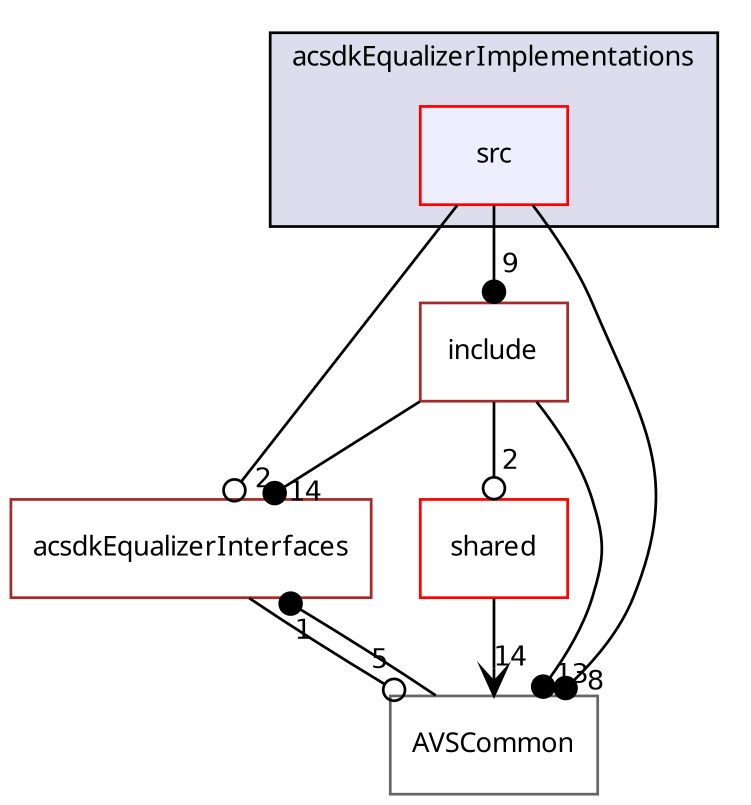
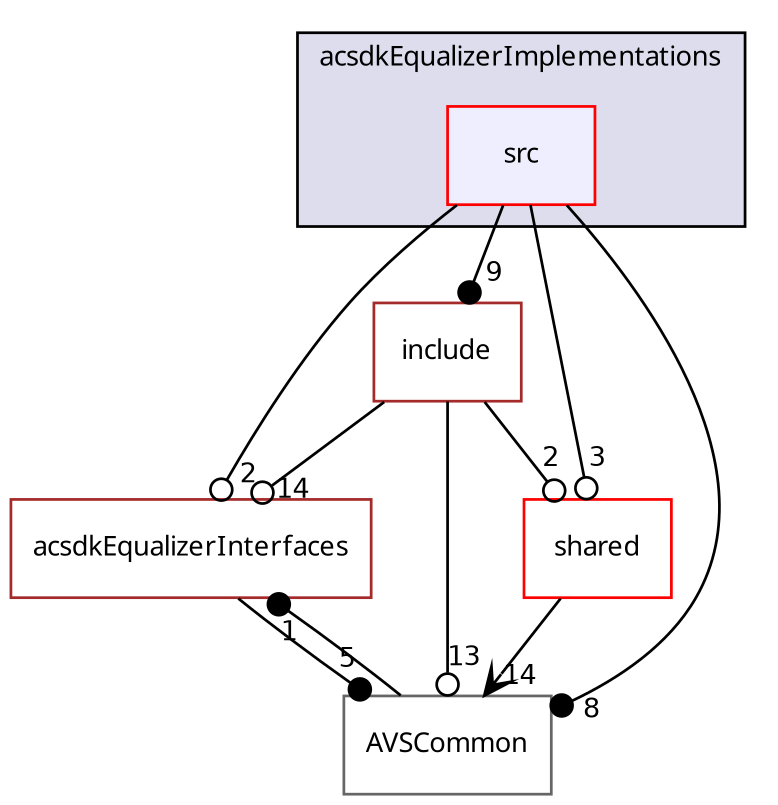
  digraph {
    compound=true
    fontname="Noto Sans"
    node [color=red fillcolor=white fontname="Noto Sans" fontsize=10 shape=box style=filled]
    edge [arrowhead=odot fontname="Noto Sans" headlabel=2 labeldistance=1.5 labelfontname=Helvetica labelfontsize=10]
    n1 [fillcolor="#eeeeff" label=src pencolor=black]
    n2 [color=brown label=acsdkEqualizerInterfaces]
    n3 [label=shared]
    n4 [color=brown label=include]
    n5 [color=gray40 label=AVSCommon]
    subgraph cluster_1 {
      bgcolor="#ddddee"
      fontsize=10
      label=acsdkEqualizerImplementations
      pencolor=black
      n1
    }
    n1 -> n2
+   n1 -> n3 [headlabel=3]
    n1 -> n4 [arrowhead=dot headlabel=9]
    n1 -> n5 [arrowhead=dot headlabel=8]
-   n2 -> n5 [headlabel=5]
+   n2 -> n5 [arrowhead=dot headlabel=5]
    n3 -> n5 [arrowhead=vee headlabel=14]
-   n4 -> n2 [arrowhead=dot headlabel=14]
+   n4 -> n2 [headlabel=14]
    n4 -> n3
-   n4 -> n5 [arrowhead=dot headlabel=13]
+   n4 -> n5 [headlabel=13]
    n5 -> n2 [arrowhead=dot headlabel=1]
  }
